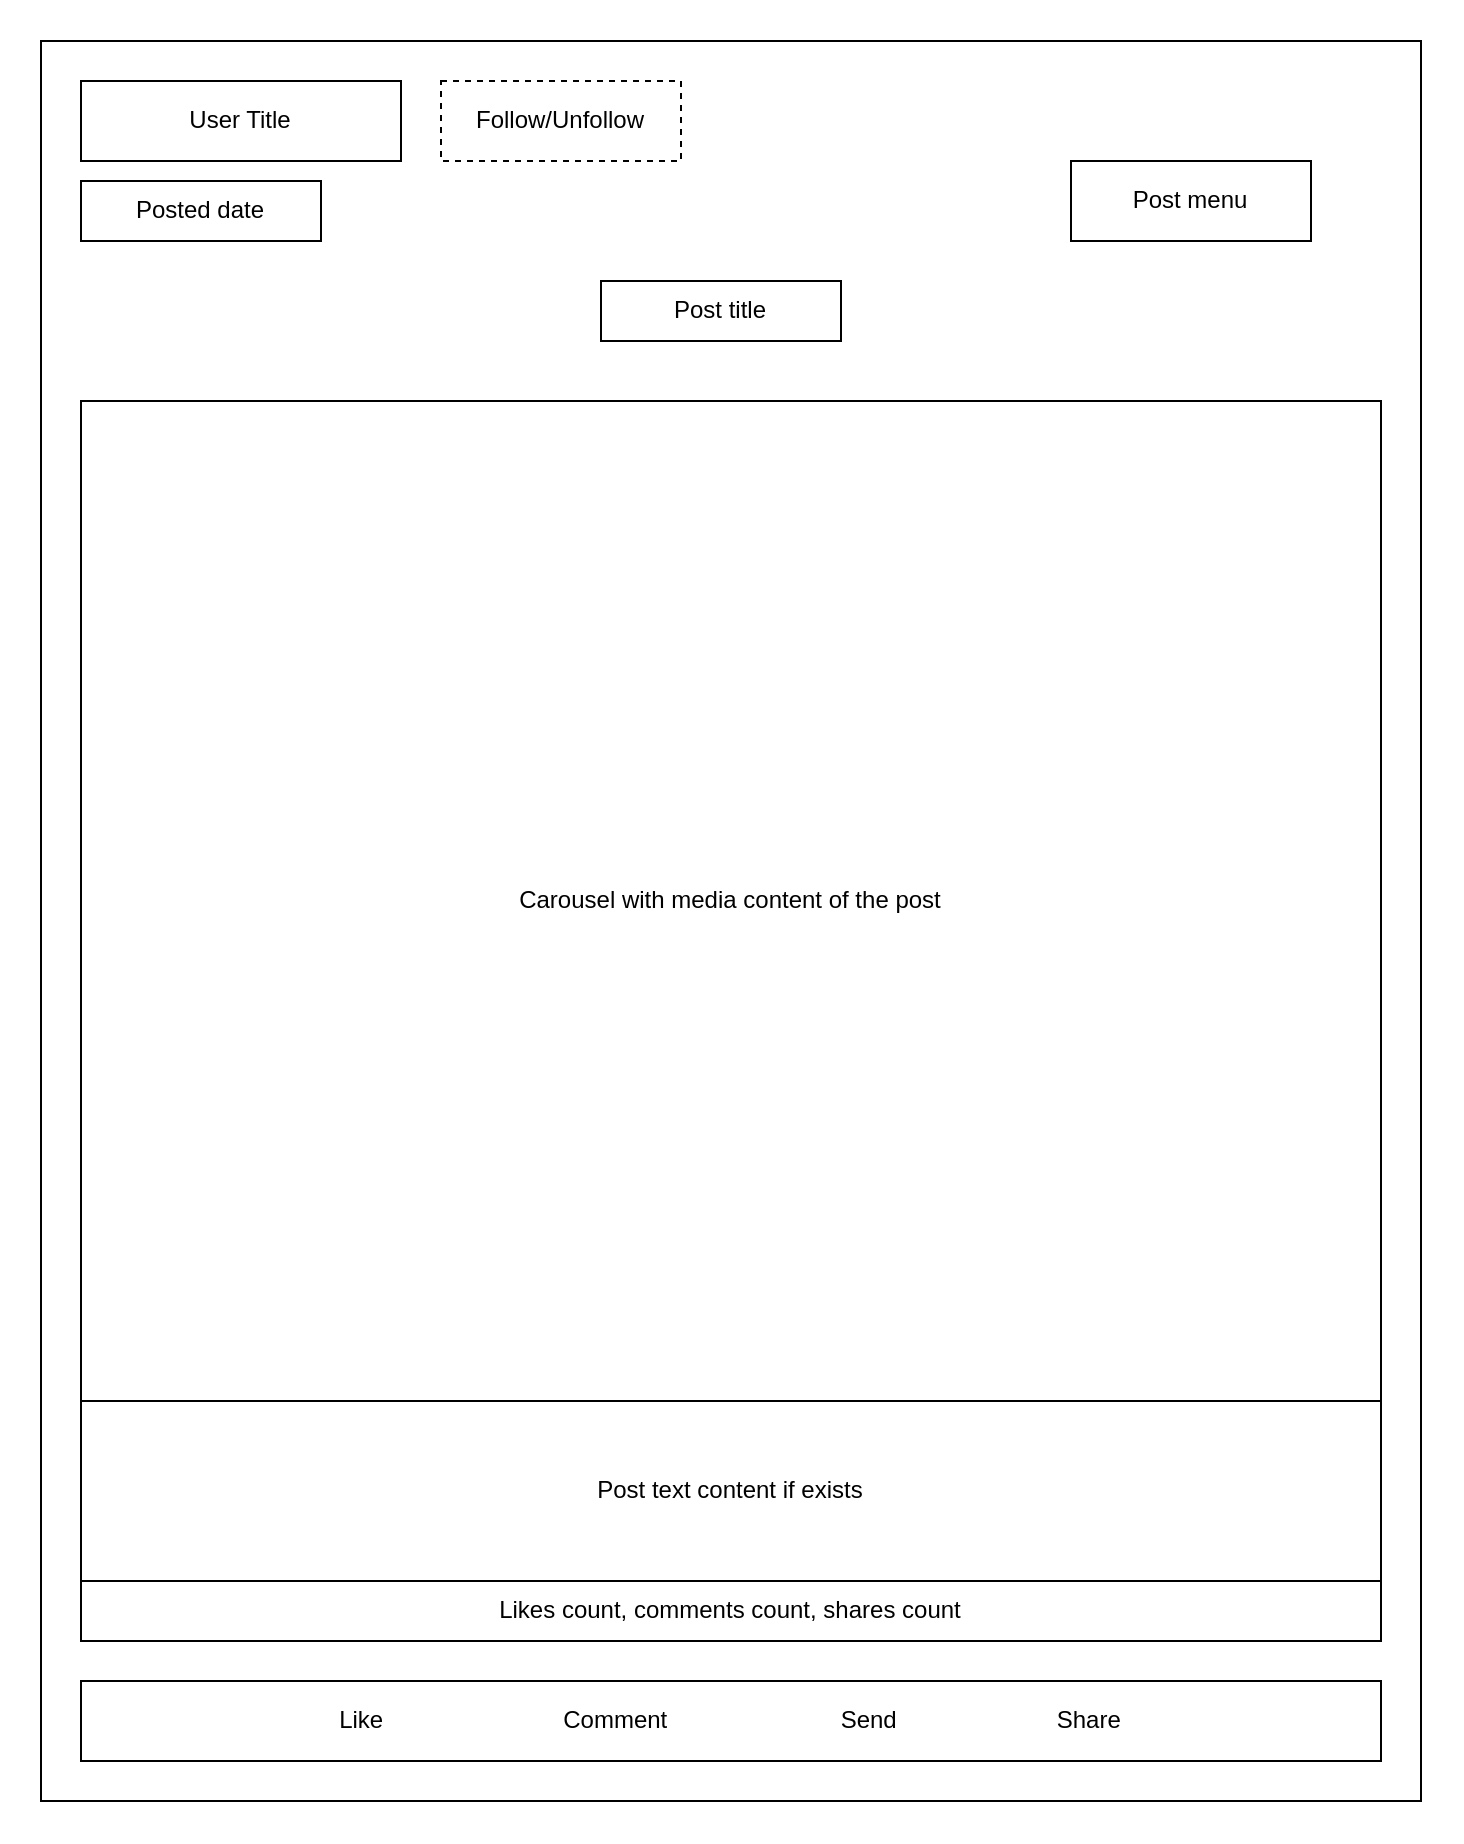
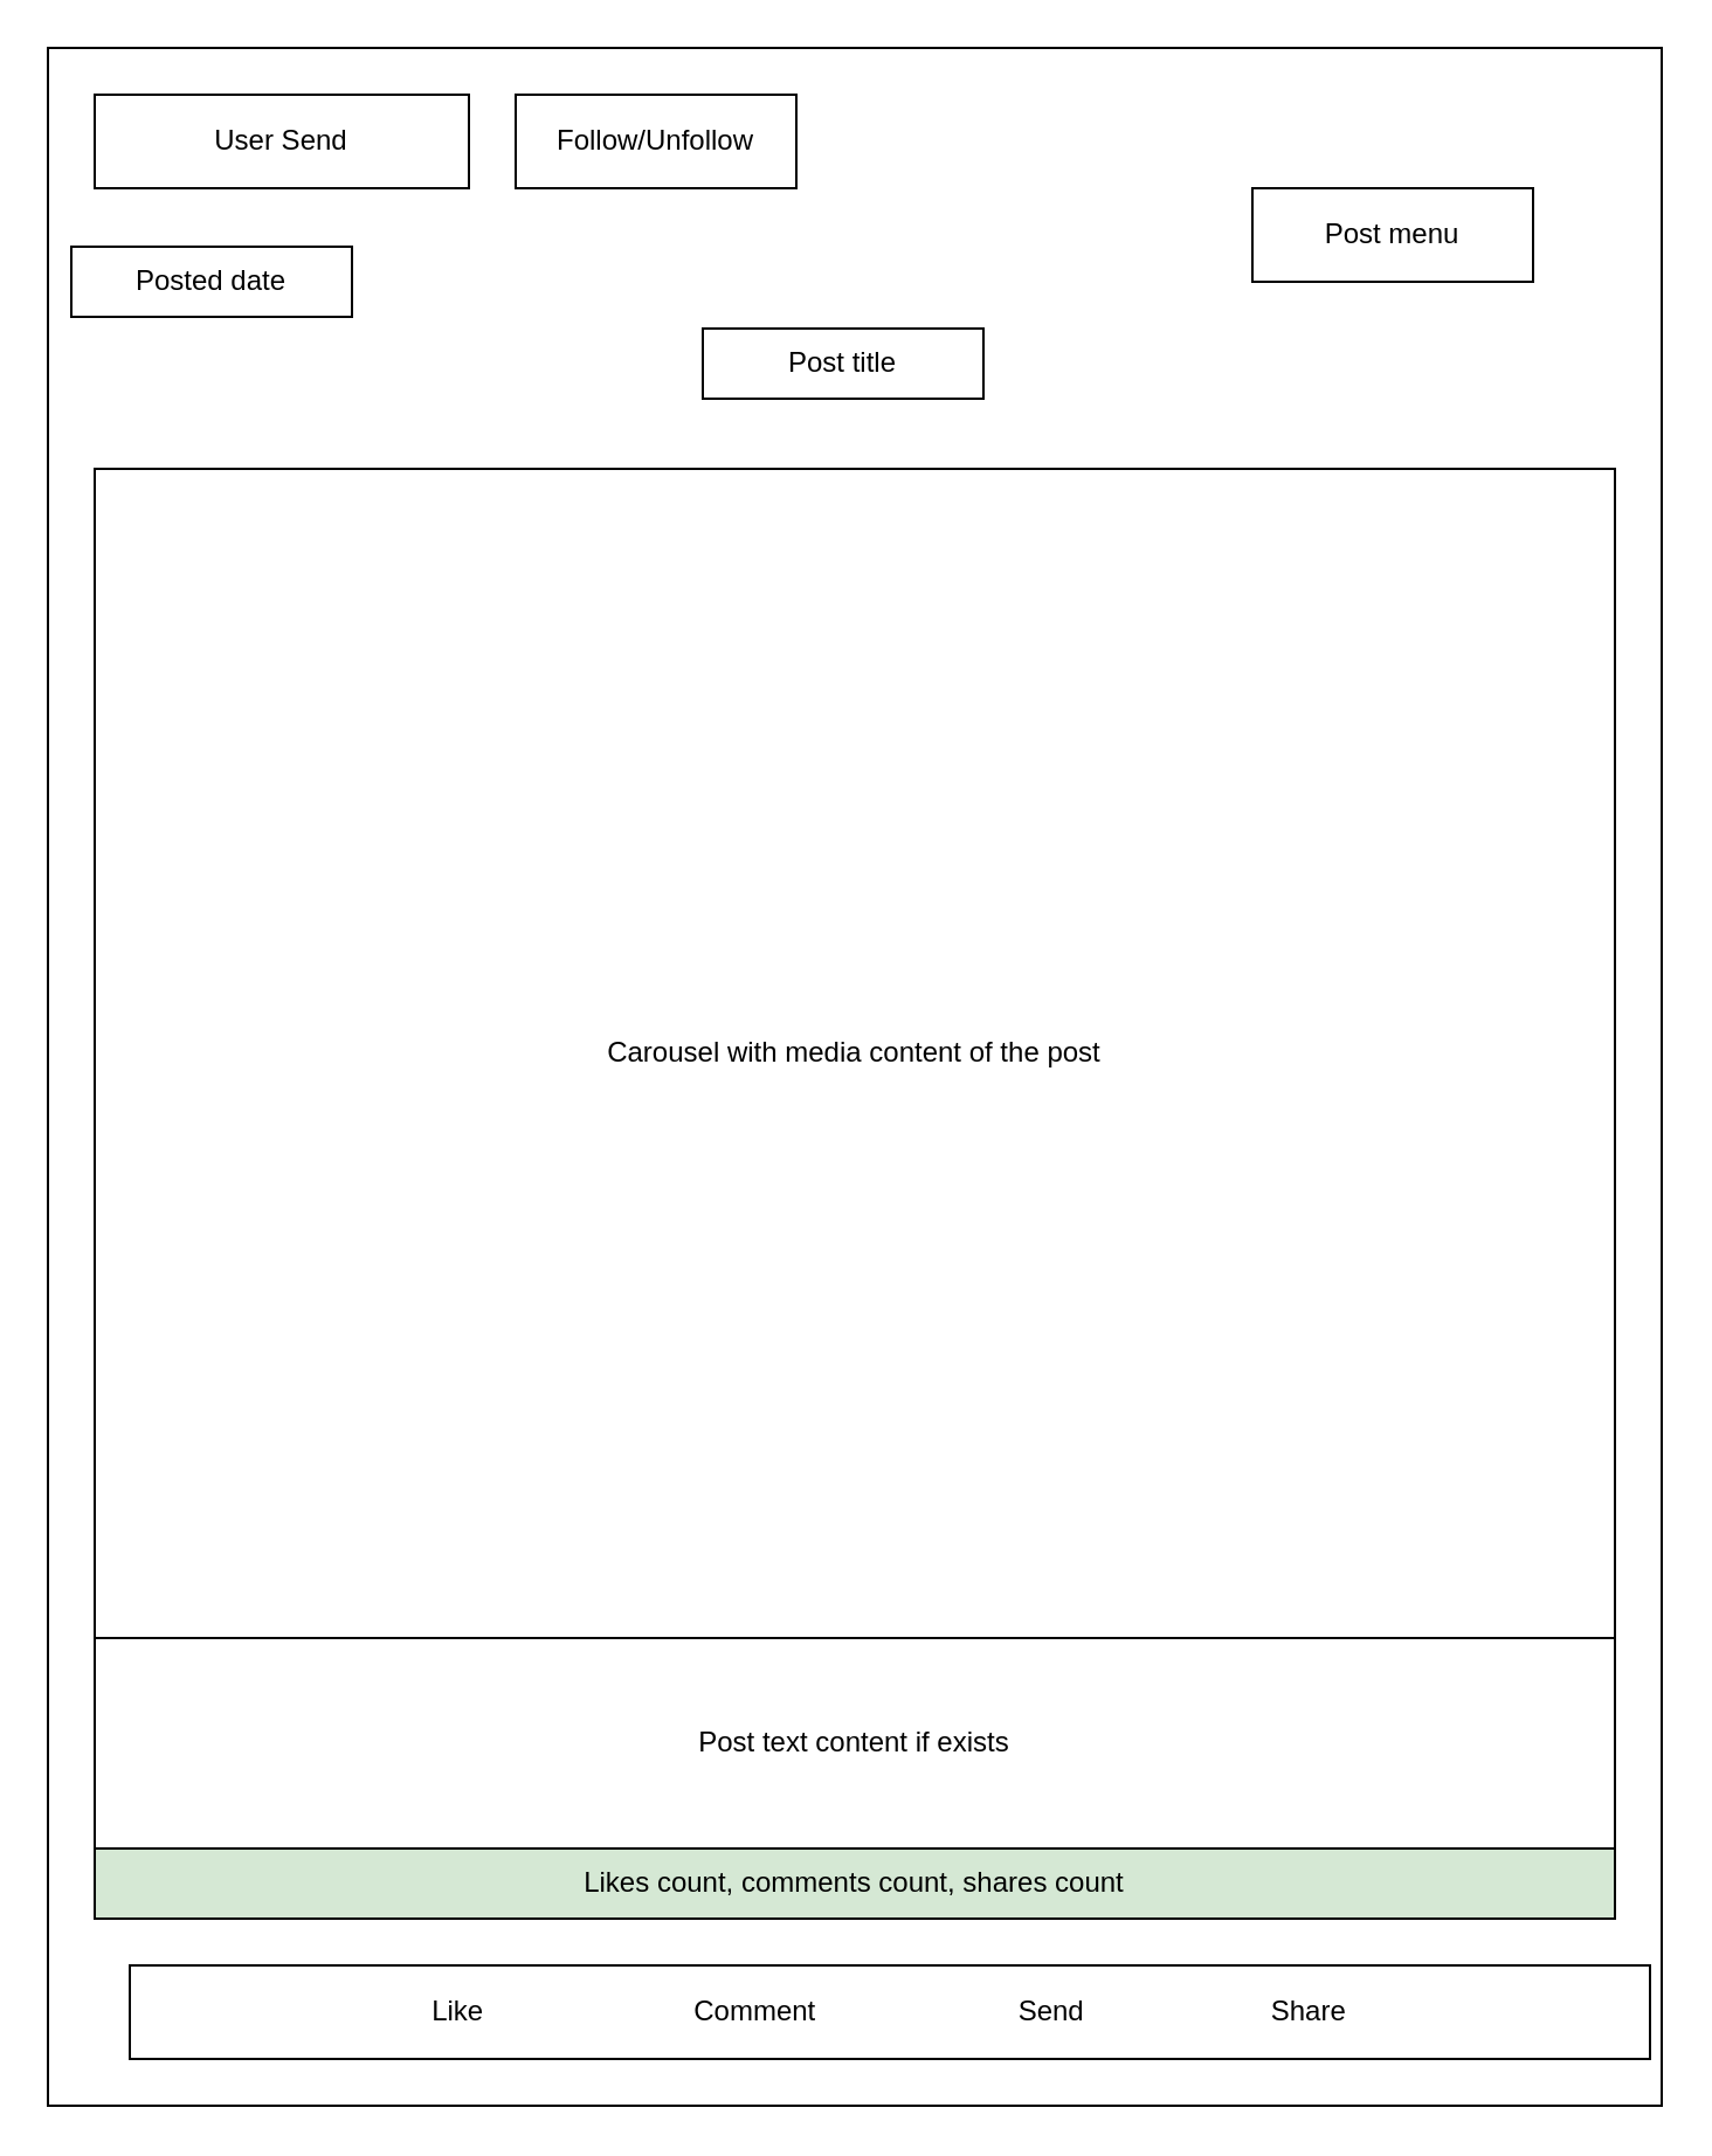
  <mxCell id="0" />
  <mxCell id="1" parent="0" />
  <mxCell id="2" value="" style="rounded=0;whiteSpace=wrap;html=1;" vertex="1" parent="1"><mxGeometry x="20" y="20" width="690" height="880" as="geometry" /></mxCell>
- <mxCell id="3" value="User Title" style="rounded=0;whiteSpace=wrap;html=1;" vertex="1" parent="1"><mxGeometry x="40" y="40" width="160" height="40" as="geometry" /></mxCell>
- <mxCell id="4" value="Follow/Unfollow" style="rounded=0;whiteSpace=wrap;html=1;dashed=1;" vertex="1" parent="1"><mxGeometry x="220" y="40" width="120" height="40" as="geometry" /></mxCell>
- <mxCell id="5" value="Posted date" style="rounded=0;whiteSpace=wrap;html=1;" vertex="1" parent="1"><mxGeometry x="40" y="90" width="120" height="30" as="geometry" /></mxCell>
+ <mxCell id="3" value="User Send" style="rounded=0;whiteSpace=wrap;html=1;" vertex="1" parent="1"><mxGeometry x="40" y="40" width="160" height="40" as="geometry" /></mxCell>
+ <mxCell id="4" value="Follow/Unfollow" style="rounded=0;whiteSpace=wrap;html=1;" vertex="1" parent="1"><mxGeometry x="220" y="40" width="120" height="40" as="geometry" /></mxCell>
+ <mxCell id="5" value="Posted date" style="rounded=0;whiteSpace=wrap;html=1;" vertex="1" parent="1"><mxGeometry x="30" y="105" width="120" height="30" as="geometry" /></mxCell>
  <mxCell id="6" value="Post menu" style="rounded=0;whiteSpace=wrap;html=1;" vertex="1" parent="1"><mxGeometry x="535" y="80" width="120" height="40" as="geometry" /></mxCell>
  <mxCell id="7" value="Post title" style="rounded=0;whiteSpace=wrap;html=1;" vertex="1" parent="1"><mxGeometry x="300" y="140" width="120" height="30" as="geometry" /></mxCell>
  <mxCell id="8" value="Carousel with media content of the post" style="rounded=0;whiteSpace=wrap;html=1;" vertex="1" parent="1"><mxGeometry x="40" y="200" width="650" height="500" as="geometry" /></mxCell>
- <mxCell id="9" value="Like&amp;nbsp; &amp;nbsp; &amp;nbsp; &amp;nbsp; &amp;nbsp; &amp;nbsp; &amp;nbsp; &amp;nbsp; &amp;nbsp; &amp;nbsp; &amp;nbsp; &amp;nbsp; &amp;nbsp; &amp;nbsp;Comment&amp;nbsp; &amp;nbsp; &amp;nbsp; &amp;nbsp; &amp;nbsp; &amp;nbsp; &amp;nbsp; &amp;nbsp; &amp;nbsp; &amp;nbsp; &amp;nbsp; &amp;nbsp; &amp;nbsp; Send&amp;nbsp; &amp;nbsp; &amp;nbsp; &amp;nbsp; &amp;nbsp; &amp;nbsp; &amp;nbsp; &amp;nbsp; &amp;nbsp; &amp;nbsp; &amp;nbsp; &amp;nbsp; Share" style="rounded=0;whiteSpace=wrap;html=1;" vertex="1" parent="1"><mxGeometry x="40" y="840" width="650" height="40" as="geometry" /></mxCell>
+ <mxCell id="9" value="Like&amp;nbsp; &amp;nbsp; &amp;nbsp; &amp;nbsp; &amp;nbsp; &amp;nbsp; &amp;nbsp; &amp;nbsp; &amp;nbsp; &amp;nbsp; &amp;nbsp; &amp;nbsp; &amp;nbsp; &amp;nbsp;Comment&amp;nbsp; &amp;nbsp; &amp;nbsp; &amp;nbsp; &amp;nbsp; &amp;nbsp; &amp;nbsp; &amp;nbsp; &amp;nbsp; &amp;nbsp; &amp;nbsp; &amp;nbsp; &amp;nbsp; Send&amp;nbsp; &amp;nbsp; &amp;nbsp; &amp;nbsp; &amp;nbsp; &amp;nbsp; &amp;nbsp; &amp;nbsp; &amp;nbsp; &amp;nbsp; &amp;nbsp; &amp;nbsp; Share" style="rounded=0;whiteSpace=wrap;html=1;" vertex="1" parent="1"><mxGeometry x="55" y="840" width="650" height="40" as="geometry" /></mxCell>
  <mxCell id="10" value="Post text content if exists" style="rounded=0;whiteSpace=wrap;html=1;" vertex="1" parent="1"><mxGeometry x="40" y="700" width="650" height="90" as="geometry" /></mxCell>
- <mxCell id="11" value="Likes count, comments count, shares count" style="rounded=0;whiteSpace=wrap;html=1;" vertex="1" parent="1"><mxGeometry x="40" y="790" width="650" height="30" as="geometry" /></mxCell>
+ <mxCell id="11" value="Likes count, comments count, shares count" style="rounded=0;whiteSpace=wrap;html=1;fillColor=#d5e8d4;" vertex="1" parent="1"><mxGeometry x="40" y="790" width="650" height="30" as="geometry" /></mxCell>
